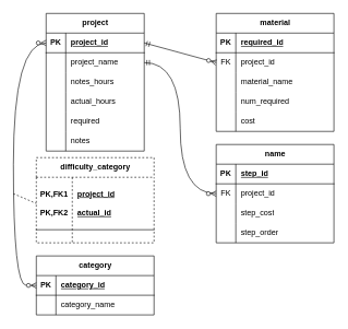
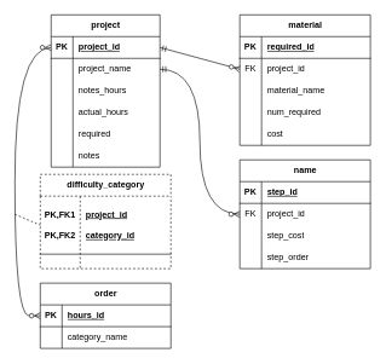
  <mxCell id="0" />
  <mxCell id="1" parent="0" />
  <mxCell id="2" value="difficulty_category" style="shape=table;startSize=30;container=1;collapsible=1;childLayout=tableLayout;fixedRows=1;rowLines=0;fontStyle=1;align=center;resizeLast=1;html=1;dashed=1;swimlaneLine=1;" parent="1" vertex="1"><mxGeometry x="55" y="240" width="180" height="130" as="geometry" /></mxCell>
  <mxCell id="3" value="" style="shape=tableRow;horizontal=0;startSize=0;swimlaneHead=0;swimlaneBody=0;fillColor=none;collapsible=0;dropTarget=0;points=[[0,0.5],[1,0.5]];portConstraint=eastwest;top=0;left=0;right=0;bottom=1;" parent="2" vertex="1"><mxGeometry y="30" width="180" height="80" as="geometry" /></mxCell>
  <mxCell id="4" value="PK,FK1&lt;div&gt;&lt;br&gt;&lt;/div&gt;&lt;div&gt;PK,FK2&lt;/div&gt;" style="shape=partialRectangle;connectable=0;fillColor=none;top=0;left=0;bottom=0;right=0;fontStyle=1;overflow=hidden;whiteSpace=wrap;html=1;strokeColor=default;dashed=1;" parent="3" vertex="1"><mxGeometry width="55" height="80" as="geometry"><mxRectangle width="55" height="80" as="alternateBounds" /></mxGeometry></mxCell>
- <mxCell id="5" value="project_id&lt;div&gt;&lt;br&gt;&lt;/div&gt;&lt;div&gt;actual_id&lt;/div&gt;" style="shape=partialRectangle;connectable=0;fillColor=none;top=0;left=0;bottom=0;right=0;align=left;spacingLeft=6;fontStyle=5;overflow=hidden;whiteSpace=wrap;html=1;dashed=1;" parent="3" vertex="1"><mxGeometry x="55" width="125" height="80" as="geometry"><mxRectangle width="125" height="80" as="alternateBounds" /></mxGeometry></mxCell>
+ <mxCell id="5" value="project_id&lt;div&gt;&lt;br&gt;&lt;/div&gt;&lt;div&gt;category_id&lt;/div&gt;" style="shape=partialRectangle;connectable=0;fillColor=none;top=0;left=0;bottom=0;right=0;align=left;spacingLeft=6;fontStyle=5;overflow=hidden;whiteSpace=wrap;html=1;dashed=1;" parent="3" vertex="1"><mxGeometry x="55" width="125" height="80" as="geometry"><mxRectangle width="125" height="80" as="alternateBounds" /></mxGeometry></mxCell>
  <mxCell id="6" value="" style="shape=tableRow;horizontal=0;startSize=0;swimlaneHead=0;swimlaneBody=0;fillColor=none;collapsible=0;dropTarget=0;points=[[0,0.5],[1,0.5]];portConstraint=eastwest;top=0;left=0;right=0;bottom=0;dashed=1;" parent="2" vertex="1"><mxGeometry y="110" width="180" height="20" as="geometry" /></mxCell>
  <mxCell id="7" value="" style="shape=partialRectangle;connectable=0;fillColor=none;top=0;left=0;bottom=0;right=0;editable=1;overflow=hidden;whiteSpace=wrap;html=1;dashed=1;" parent="6" vertex="1"><mxGeometry width="55" height="20" as="geometry"><mxRectangle width="55" height="20" as="alternateBounds" /></mxGeometry></mxCell>
  <mxCell id="8" value="" style="shape=partialRectangle;connectable=0;fillColor=none;top=0;left=0;bottom=0;right=0;align=left;spacingLeft=6;overflow=hidden;whiteSpace=wrap;html=1;dashed=1;" parent="6" vertex="1"><mxGeometry x="55" width="125" height="20" as="geometry"><mxRectangle width="125" height="20" as="alternateBounds" /></mxGeometry></mxCell>
  <mxCell id="9" value="project" style="shape=table;startSize=30;container=1;collapsible=1;childLayout=tableLayout;fixedRows=1;rowLines=0;fontStyle=1;align=center;resizeLast=1;html=1;" parent="1" vertex="1"><mxGeometry x="70" y="20" width="150" height="210" as="geometry" /></mxCell>
  <mxCell id="10" value="" style="shape=tableRow;horizontal=0;startSize=0;swimlaneHead=0;swimlaneBody=0;fillColor=none;collapsible=0;dropTarget=0;points=[[0,0.5],[1,0.5]];portConstraint=eastwest;top=0;left=0;right=0;bottom=1;" parent="9" vertex="1"><mxGeometry y="30" width="150" height="30" as="geometry" /></mxCell>
  <mxCell id="11" value="PK" style="shape=partialRectangle;connectable=0;fillColor=none;top=0;left=0;bottom=0;right=0;fontStyle=1;overflow=hidden;whiteSpace=wrap;html=1;" parent="10" vertex="1"><mxGeometry width="30" height="30" as="geometry"><mxRectangle width="30" height="30" as="alternateBounds" /></mxGeometry></mxCell>
  <mxCell id="12" value="project_id" style="shape=partialRectangle;connectable=0;fillColor=none;top=0;left=0;bottom=0;right=0;align=left;spacingLeft=6;fontStyle=5;overflow=hidden;whiteSpace=wrap;html=1;" parent="10" vertex="1"><mxGeometry x="30" width="120" height="30" as="geometry"><mxRectangle width="120" height="30" as="alternateBounds" /></mxGeometry></mxCell>
  <mxCell id="13" value="" style="shape=tableRow;horizontal=0;startSize=0;swimlaneHead=0;swimlaneBody=0;fillColor=none;collapsible=0;dropTarget=0;points=[[0,0.5],[1,0.5]];portConstraint=eastwest;top=0;left=0;right=0;bottom=0;" parent="9" vertex="1"><mxGeometry y="60" width="150" height="30" as="geometry" /></mxCell>
  <mxCell id="14" value="" style="shape=partialRectangle;connectable=0;fillColor=none;top=0;left=0;bottom=0;right=0;editable=1;overflow=hidden;whiteSpace=wrap;html=1;" parent="13" vertex="1"><mxGeometry width="30" height="30" as="geometry"><mxRectangle width="30" height="30" as="alternateBounds" /></mxGeometry></mxCell>
  <mxCell id="15" value="project_name" style="shape=partialRectangle;connectable=0;fillColor=none;top=0;left=0;bottom=0;right=0;align=left;spacingLeft=6;overflow=hidden;whiteSpace=wrap;html=1;" parent="13" vertex="1"><mxGeometry x="30" width="120" height="30" as="geometry"><mxRectangle width="120" height="30" as="alternateBounds" /></mxGeometry></mxCell>
  <mxCell id="16" value="" style="shape=tableRow;horizontal=0;startSize=0;swimlaneHead=0;swimlaneBody=0;fillColor=none;collapsible=0;dropTarget=0;points=[[0,0.5],[1,0.5]];portConstraint=eastwest;top=0;left=0;right=0;bottom=0;" parent="9" vertex="1"><mxGeometry y="90" width="150" height="30" as="geometry" /></mxCell>
  <mxCell id="17" value="" style="shape=partialRectangle;connectable=0;fillColor=none;top=0;left=0;bottom=0;right=0;editable=1;overflow=hidden;whiteSpace=wrap;html=1;" parent="16" vertex="1"><mxGeometry width="30" height="30" as="geometry"><mxRectangle width="30" height="30" as="alternateBounds" /></mxGeometry></mxCell>
  <mxCell id="18" value="notes_hours" style="shape=partialRectangle;connectable=0;fillColor=none;top=0;left=0;bottom=0;right=0;align=left;spacingLeft=6;overflow=hidden;whiteSpace=wrap;html=1;" parent="16" vertex="1"><mxGeometry x="30" width="120" height="30" as="geometry"><mxRectangle width="120" height="30" as="alternateBounds" /></mxGeometry></mxCell>
  <mxCell id="19" value="" style="shape=tableRow;horizontal=0;startSize=0;swimlaneHead=0;swimlaneBody=0;fillColor=none;collapsible=0;dropTarget=0;points=[[0,0.5],[1,0.5]];portConstraint=eastwest;top=0;left=0;right=0;bottom=0;" parent="9" vertex="1"><mxGeometry y="120" width="150" height="30" as="geometry" /></mxCell>
  <mxCell id="20" value="" style="shape=partialRectangle;connectable=0;fillColor=none;top=0;left=0;bottom=0;right=0;editable=1;overflow=hidden;whiteSpace=wrap;html=1;" parent="19" vertex="1"><mxGeometry width="30" height="30" as="geometry"><mxRectangle width="30" height="30" as="alternateBounds" /></mxGeometry></mxCell>
  <mxCell id="21" value="actual_hours" style="shape=partialRectangle;connectable=0;fillColor=none;top=0;left=0;bottom=0;right=0;align=left;spacingLeft=6;overflow=hidden;whiteSpace=wrap;html=1;" parent="19" vertex="1"><mxGeometry x="30" width="120" height="30" as="geometry"><mxRectangle width="120" height="30" as="alternateBounds" /></mxGeometry></mxCell>
  <mxCell id="22" style="shape=tableRow;horizontal=0;startSize=0;swimlaneHead=0;swimlaneBody=0;fillColor=none;collapsible=0;dropTarget=0;points=[[0,0.5],[1,0.5]];portConstraint=eastwest;top=0;left=0;right=0;bottom=0;" parent="9" vertex="1"><mxGeometry y="150" width="150" height="30" as="geometry" /></mxCell>
  <mxCell id="23" style="shape=partialRectangle;connectable=0;fillColor=none;top=0;left=0;bottom=0;right=0;editable=1;overflow=hidden;whiteSpace=wrap;html=1;" parent="22" vertex="1"><mxGeometry width="30" height="30" as="geometry"><mxRectangle width="30" height="30" as="alternateBounds" /></mxGeometry></mxCell>
  <mxCell id="24" value="required" style="shape=partialRectangle;connectable=0;fillColor=none;top=0;left=0;bottom=0;right=0;align=left;spacingLeft=6;overflow=hidden;whiteSpace=wrap;html=1;" parent="22" vertex="1"><mxGeometry x="30" width="120" height="30" as="geometry"><mxRectangle width="120" height="30" as="alternateBounds" /></mxGeometry></mxCell>
  <mxCell id="25" style="shape=tableRow;horizontal=0;startSize=0;swimlaneHead=0;swimlaneBody=0;fillColor=none;collapsible=0;dropTarget=0;points=[[0,0.5],[1,0.5]];portConstraint=eastwest;top=0;left=0;right=0;bottom=0;" parent="9" vertex="1"><mxGeometry y="180" width="150" height="30" as="geometry" /></mxCell>
  <mxCell id="26" style="shape=partialRectangle;connectable=0;fillColor=none;top=0;left=0;bottom=0;right=0;editable=1;overflow=hidden;whiteSpace=wrap;html=1;" parent="25" vertex="1"><mxGeometry width="30" height="30" as="geometry"><mxRectangle width="30" height="30" as="alternateBounds" /></mxGeometry></mxCell>
  <mxCell id="27" value="notes" style="shape=partialRectangle;connectable=0;fillColor=none;top=0;left=0;bottom=0;right=0;align=left;spacingLeft=6;overflow=hidden;whiteSpace=wrap;html=1;" parent="25" vertex="1"><mxGeometry x="30" width="120" height="30" as="geometry"><mxRectangle width="120" height="30" as="alternateBounds" /></mxGeometry></mxCell>
  <mxCell id="28" value="material" style="shape=table;startSize=30;container=1;collapsible=1;childLayout=tableLayout;fixedRows=1;rowLines=0;fontStyle=1;align=center;resizeLast=1;html=1;" parent="1" vertex="1"><mxGeometry x="330" y="20" width="180" height="180" as="geometry" /></mxCell>
  <mxCell id="29" value="" style="shape=tableRow;horizontal=0;startSize=0;swimlaneHead=0;swimlaneBody=0;fillColor=none;collapsible=0;dropTarget=0;points=[[0,0.5],[1,0.5]];portConstraint=eastwest;top=0;left=0;right=0;bottom=1;" parent="28" vertex="1"><mxGeometry y="30" width="180" height="30" as="geometry" /></mxCell>
  <mxCell id="30" value="PK" style="shape=partialRectangle;connectable=0;fillColor=none;top=0;left=0;bottom=0;right=0;fontStyle=1;overflow=hidden;whiteSpace=wrap;html=1;" parent="29" vertex="1"><mxGeometry width="30" height="30" as="geometry"><mxRectangle width="30" height="30" as="alternateBounds" /></mxGeometry></mxCell>
  <mxCell id="31" value="required_id" style="shape=partialRectangle;connectable=0;fillColor=none;top=0;left=0;bottom=0;right=0;align=left;spacingLeft=6;fontStyle=5;overflow=hidden;whiteSpace=wrap;html=1;" parent="29" vertex="1"><mxGeometry x="30" width="150" height="30" as="geometry"><mxRectangle width="150" height="30" as="alternateBounds" /></mxGeometry></mxCell>
  <mxCell id="32" value="" style="shape=tableRow;horizontal=0;startSize=0;swimlaneHead=0;swimlaneBody=0;fillColor=none;collapsible=0;dropTarget=0;points=[[0,0.5],[1,0.5]];portConstraint=eastwest;top=0;left=0;right=0;bottom=0;" parent="28" vertex="1"><mxGeometry y="60" width="180" height="30" as="geometry" /></mxCell>
  <mxCell id="33" value="FK" style="shape=partialRectangle;connectable=0;fillColor=none;top=0;left=0;bottom=0;right=0;editable=1;overflow=hidden;whiteSpace=wrap;html=1;" parent="32" vertex="1"><mxGeometry width="30" height="30" as="geometry"><mxRectangle width="30" height="30" as="alternateBounds" /></mxGeometry></mxCell>
  <mxCell id="34" value="project_id" style="shape=partialRectangle;connectable=0;fillColor=none;top=0;left=0;bottom=0;right=0;align=left;spacingLeft=6;overflow=hidden;whiteSpace=wrap;html=1;" parent="32" vertex="1"><mxGeometry x="30" width="150" height="30" as="geometry"><mxRectangle width="150" height="30" as="alternateBounds" /></mxGeometry></mxCell>
  <mxCell id="35" value="" style="shape=tableRow;horizontal=0;startSize=0;swimlaneHead=0;swimlaneBody=0;fillColor=none;collapsible=0;dropTarget=0;points=[[0,0.5],[1,0.5]];portConstraint=eastwest;top=0;left=0;right=0;bottom=0;" parent="28" vertex="1"><mxGeometry y="90" width="180" height="30" as="geometry" /></mxCell>
  <mxCell id="36" value="" style="shape=partialRectangle;connectable=0;fillColor=none;top=0;left=0;bottom=0;right=0;editable=1;overflow=hidden;whiteSpace=wrap;html=1;" parent="35" vertex="1"><mxGeometry width="30" height="30" as="geometry"><mxRectangle width="30" height="30" as="alternateBounds" /></mxGeometry></mxCell>
  <mxCell id="37" value="material_name" style="shape=partialRectangle;connectable=0;fillColor=none;top=0;left=0;bottom=0;right=0;align=left;spacingLeft=6;overflow=hidden;whiteSpace=wrap;html=1;" parent="35" vertex="1"><mxGeometry x="30" width="150" height="30" as="geometry"><mxRectangle width="150" height="30" as="alternateBounds" /></mxGeometry></mxCell>
  <mxCell id="38" value="" style="shape=tableRow;horizontal=0;startSize=0;swimlaneHead=0;swimlaneBody=0;fillColor=none;collapsible=0;dropTarget=0;points=[[0,0.5],[1,0.5]];portConstraint=eastwest;top=0;left=0;right=0;bottom=0;" parent="28" vertex="1"><mxGeometry y="120" width="180" height="30" as="geometry" /></mxCell>
  <mxCell id="39" value="" style="shape=partialRectangle;connectable=0;fillColor=none;top=0;left=0;bottom=0;right=0;editable=1;overflow=hidden;whiteSpace=wrap;html=1;" parent="38" vertex="1"><mxGeometry width="30" height="30" as="geometry"><mxRectangle width="30" height="30" as="alternateBounds" /></mxGeometry></mxCell>
  <mxCell id="40" value="num_required" style="shape=partialRectangle;connectable=0;fillColor=none;top=0;left=0;bottom=0;right=0;align=left;spacingLeft=6;overflow=hidden;whiteSpace=wrap;html=1;" parent="38" vertex="1"><mxGeometry x="30" width="150" height="30" as="geometry"><mxRectangle width="150" height="30" as="alternateBounds" /></mxGeometry></mxCell>
  <mxCell id="41" style="shape=tableRow;horizontal=0;startSize=0;swimlaneHead=0;swimlaneBody=0;fillColor=none;collapsible=0;dropTarget=0;points=[[0,0.5],[1,0.5]];portConstraint=eastwest;top=0;left=0;right=0;bottom=0;" parent="28" vertex="1"><mxGeometry y="150" width="180" height="30" as="geometry" /></mxCell>
  <mxCell id="42" style="shape=partialRectangle;connectable=0;fillColor=none;top=0;left=0;bottom=0;right=0;editable=1;overflow=hidden;whiteSpace=wrap;html=1;" parent="41" vertex="1"><mxGeometry width="30" height="30" as="geometry"><mxRectangle width="30" height="30" as="alternateBounds" /></mxGeometry></mxCell>
  <mxCell id="43" value="cost" style="shape=partialRectangle;connectable=0;fillColor=none;top=0;left=0;bottom=0;right=0;align=left;spacingLeft=6;overflow=hidden;whiteSpace=wrap;html=1;" parent="41" vertex="1"><mxGeometry x="30" width="150" height="30" as="geometry"><mxRectangle width="150" height="30" as="alternateBounds" /></mxGeometry></mxCell>
  <mxCell id="44" value="name" style="shape=table;startSize=30;container=1;collapsible=1;childLayout=tableLayout;fixedRows=1;rowLines=0;fontStyle=1;align=center;resizeLast=1;html=1;" parent="1" vertex="1"><mxGeometry x="330" y="220" width="180" height="150" as="geometry" /></mxCell>
  <mxCell id="45" value="" style="shape=tableRow;horizontal=0;startSize=0;swimlaneHead=0;swimlaneBody=0;fillColor=none;collapsible=0;dropTarget=0;points=[[0,0.5],[1,0.5]];portConstraint=eastwest;top=0;left=0;right=0;bottom=1;" parent="44" vertex="1"><mxGeometry y="30" width="180" height="30" as="geometry" /></mxCell>
  <mxCell id="46" value="PK" style="shape=partialRectangle;connectable=0;fillColor=none;top=0;left=0;bottom=0;right=0;fontStyle=1;overflow=hidden;whiteSpace=wrap;html=1;" parent="45" vertex="1"><mxGeometry width="30" height="30" as="geometry"><mxRectangle width="30" height="30" as="alternateBounds" /></mxGeometry></mxCell>
  <mxCell id="47" value="step_id" style="shape=partialRectangle;connectable=0;fillColor=none;top=0;left=0;bottom=0;right=0;align=left;spacingLeft=6;fontStyle=5;overflow=hidden;whiteSpace=wrap;html=1;" parent="45" vertex="1"><mxGeometry x="30" width="150" height="30" as="geometry"><mxRectangle width="150" height="30" as="alternateBounds" /></mxGeometry></mxCell>
  <mxCell id="48" value="" style="shape=tableRow;horizontal=0;startSize=0;swimlaneHead=0;swimlaneBody=0;fillColor=none;collapsible=0;dropTarget=0;points=[[0,0.5],[1,0.5]];portConstraint=eastwest;top=0;left=0;right=0;bottom=0;" parent="44" vertex="1"><mxGeometry y="60" width="180" height="30" as="geometry" /></mxCell>
  <mxCell id="49" value="FK" style="shape=partialRectangle;connectable=0;fillColor=none;top=0;left=0;bottom=0;right=0;editable=1;overflow=hidden;whiteSpace=wrap;html=1;" parent="48" vertex="1"><mxGeometry width="30" height="30" as="geometry"><mxRectangle width="30" height="30" as="alternateBounds" /></mxGeometry></mxCell>
  <mxCell id="50" value="project_id" style="shape=partialRectangle;connectable=0;fillColor=none;top=0;left=0;bottom=0;right=0;align=left;spacingLeft=6;overflow=hidden;whiteSpace=wrap;html=1;" parent="48" vertex="1"><mxGeometry x="30" width="150" height="30" as="geometry"><mxRectangle width="150" height="30" as="alternateBounds" /></mxGeometry></mxCell>
  <mxCell id="51" value="" style="shape=tableRow;horizontal=0;startSize=0;swimlaneHead=0;swimlaneBody=0;fillColor=none;collapsible=0;dropTarget=0;points=[[0,0.5],[1,0.5]];portConstraint=eastwest;top=0;left=0;right=0;bottom=0;" parent="44" vertex="1"><mxGeometry y="90" width="180" height="30" as="geometry" /></mxCell>
  <mxCell id="52" value="" style="shape=partialRectangle;connectable=0;fillColor=none;top=0;left=0;bottom=0;right=0;editable=1;overflow=hidden;whiteSpace=wrap;html=1;" parent="51" vertex="1"><mxGeometry width="30" height="30" as="geometry"><mxRectangle width="30" height="30" as="alternateBounds" /></mxGeometry></mxCell>
  <mxCell id="53" value="step_cost" style="shape=partialRectangle;connectable=0;fillColor=none;top=0;left=0;bottom=0;right=0;align=left;spacingLeft=6;overflow=hidden;whiteSpace=wrap;html=1;" parent="51" vertex="1"><mxGeometry x="30" width="150" height="30" as="geometry"><mxRectangle width="150" height="30" as="alternateBounds" /></mxGeometry></mxCell>
  <mxCell id="54" value="" style="shape=tableRow;horizontal=0;startSize=0;swimlaneHead=0;swimlaneBody=0;fillColor=none;collapsible=0;dropTarget=0;points=[[0,0.5],[1,0.5]];portConstraint=eastwest;top=0;left=0;right=0;bottom=0;" parent="44" vertex="1"><mxGeometry y="120" width="180" height="30" as="geometry" /></mxCell>
  <mxCell id="55" value="" style="shape=partialRectangle;connectable=0;fillColor=none;top=0;left=0;bottom=0;right=0;editable=1;overflow=hidden;whiteSpace=wrap;html=1;" parent="54" vertex="1"><mxGeometry width="30" height="30" as="geometry"><mxRectangle width="30" height="30" as="alternateBounds" /></mxGeometry></mxCell>
  <mxCell id="56" value="step_order" style="shape=partialRectangle;connectable=0;fillColor=none;top=0;left=0;bottom=0;right=0;align=left;spacingLeft=6;overflow=hidden;whiteSpace=wrap;html=1;" parent="54" vertex="1"><mxGeometry x="30" width="150" height="30" as="geometry"><mxRectangle width="150" height="30" as="alternateBounds" /></mxGeometry></mxCell>
- <mxCell id="57" value="category" style="shape=table;startSize=30;container=1;collapsible=1;childLayout=tableLayout;fixedRows=1;rowLines=0;fontStyle=1;align=center;resizeLast=1;html=1;" parent="1" vertex="1"><mxGeometry x="55" y="390" width="180" height="90" as="geometry" /></mxCell>
+ <mxCell id="57" value="order" style="shape=table;startSize=30;container=1;collapsible=1;childLayout=tableLayout;fixedRows=1;rowLines=0;fontStyle=1;align=center;resizeLast=1;html=1;" parent="1" vertex="1"><mxGeometry x="55" y="390" width="180" height="90" as="geometry" /></mxCell>
  <mxCell id="58" value="" style="shape=tableRow;horizontal=0;startSize=0;swimlaneHead=0;swimlaneBody=0;fillColor=none;collapsible=0;dropTarget=0;points=[[0,0.5],[1,0.5]];portConstraint=eastwest;top=0;left=0;right=0;bottom=1;" parent="57" vertex="1"><mxGeometry y="30" width="180" height="30" as="geometry" /></mxCell>
  <mxCell id="59" value="PK" style="shape=partialRectangle;connectable=0;fillColor=none;top=0;left=0;bottom=0;right=0;fontStyle=1;overflow=hidden;whiteSpace=wrap;html=1;" parent="58" vertex="1"><mxGeometry width="30" height="30" as="geometry"><mxRectangle width="30" height="30" as="alternateBounds" /></mxGeometry></mxCell>
- <mxCell id="60" value="category_id" style="shape=partialRectangle;connectable=0;fillColor=none;top=0;left=0;bottom=0;right=0;align=left;spacingLeft=6;fontStyle=5;overflow=hidden;whiteSpace=wrap;html=1;" parent="58" vertex="1"><mxGeometry x="30" width="150" height="30" as="geometry"><mxRectangle width="150" height="30" as="alternateBounds" /></mxGeometry></mxCell>
+ <mxCell id="60" value="hours_id" style="shape=partialRectangle;connectable=0;fillColor=none;top=0;left=0;bottom=0;right=0;align=left;spacingLeft=6;fontStyle=5;overflow=hidden;whiteSpace=wrap;html=1;" parent="58" vertex="1"><mxGeometry x="30" width="150" height="30" as="geometry"><mxRectangle width="150" height="30" as="alternateBounds" /></mxGeometry></mxCell>
  <mxCell id="61" value="" style="shape=tableRow;horizontal=0;startSize=0;swimlaneHead=0;swimlaneBody=0;fillColor=none;collapsible=0;dropTarget=0;points=[[0,0.5],[1,0.5]];portConstraint=eastwest;top=0;left=0;right=0;bottom=0;" parent="57" vertex="1"><mxGeometry y="60" width="180" height="30" as="geometry" /></mxCell>
  <mxCell id="62" value="" style="shape=partialRectangle;connectable=0;fillColor=none;top=0;left=0;bottom=0;right=0;editable=1;overflow=hidden;whiteSpace=wrap;html=1;" parent="61" vertex="1"><mxGeometry width="30" height="30" as="geometry"><mxRectangle width="30" height="30" as="alternateBounds" /></mxGeometry></mxCell>
  <mxCell id="63" value="category_name" style="shape=partialRectangle;connectable=0;fillColor=none;top=0;left=0;bottom=0;right=0;align=left;spacingLeft=6;overflow=hidden;whiteSpace=wrap;html=1;" parent="61" vertex="1"><mxGeometry x="30" width="150" height="30" as="geometry"><mxRectangle width="150" height="30" as="alternateBounds" /></mxGeometry></mxCell>
  <mxCell id="64" value="" style="fontSize=12;html=1;endArrow=ERzeroToMany;endFill=1;rounded=0;entryX=0;entryY=0.5;entryDx=0;entryDy=0;exitX=0;exitY=0.5;exitDx=0;exitDy=0;edgeStyle=orthogonalEdgeStyle;curved=1;startArrow=ERzeroToMany;startFill=0;" parent="1" source="58" target="10" edge="1"><mxGeometry width="100" height="100" relative="1" as="geometry"><mxPoint x="0" y="180" as="sourcePoint" /><mxPoint x="100" y="80" as="targetPoint" /><Array as="points"><mxPoint x="20" y="435" /><mxPoint x="20" y="65" /></Array></mxGeometry></mxCell>
  <mxCell id="65" value="" style="endArrow=none;html=1;rounded=0;entryX=0;entryY=0.5;entryDx=0;entryDy=0;dashed=1;" parent="1" target="3" edge="1"><mxGeometry relative="1" as="geometry"><mxPoint x="20" y="295" as="sourcePoint" /><mxPoint x="50" y="280" as="targetPoint" /></mxGeometry></mxCell>
  <mxCell id="66" value="" style="fontSize=12;html=1;endArrow=ERzeroToMany;endFill=1;rounded=0;entryX=0;entryY=0.5;entryDx=0;entryDy=0;startArrow=ERmandOne;startFill=0;exitX=1;exitY=0.5;exitDx=0;exitDy=0;" parent="1" source="10" target="32" edge="1"><mxGeometry width="100" height="100" relative="1" as="geometry"><mxPoint x="230" y="170" as="sourcePoint" /><mxPoint x="330" y="70" as="targetPoint" /></mxGeometry></mxCell>
  <mxCell id="67" value="" style="fontSize=12;html=1;endArrow=ERzeroToMany;endFill=1;rounded=0;entryX=0;entryY=0.5;entryDx=0;entryDy=0;startArrow=ERmandOne;startFill=0;exitX=1;exitY=0.5;exitDx=0;exitDy=0;edgeStyle=orthogonalEdgeStyle;curved=1;" parent="1" source="13" target="48" edge="1"><mxGeometry width="100" height="100" relative="1" as="geometry"><mxPoint x="220" y="116" as="sourcePoint" /><mxPoint x="330" y="134" as="targetPoint" /></mxGeometry></mxCell>
